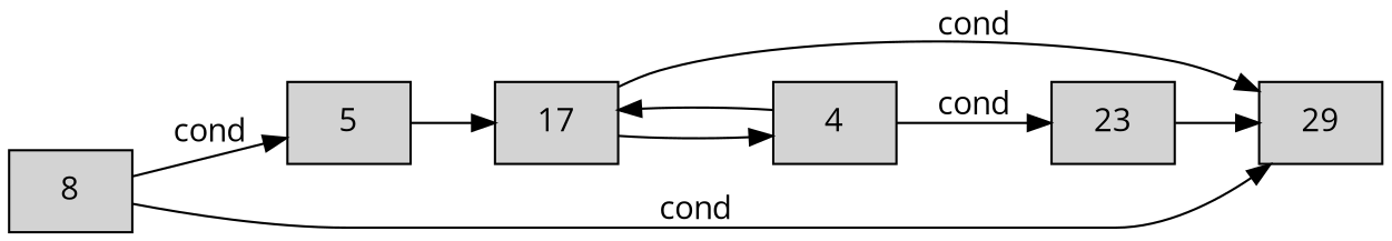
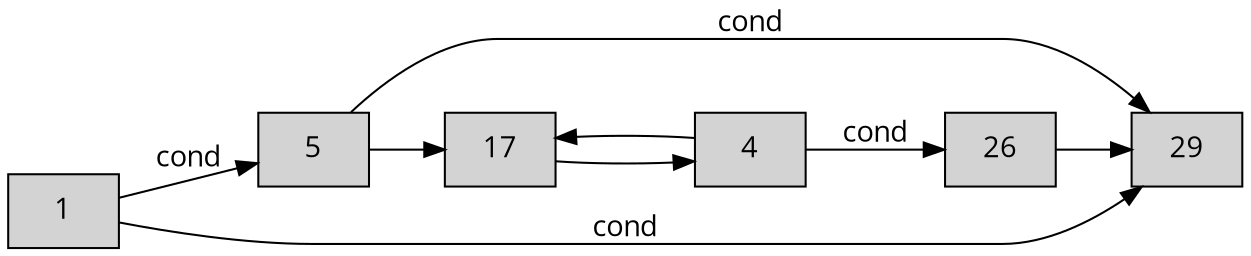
  digraph {
    fontname="Open Sans"
    rankdir=LR
    node [fontname="Open Sans" shape=box style=filled]
    edge [fontname="Open Sans"]
-   n1 [label=8]
+   n1 [label=1]
    n2 [label=5]
    n3 [label=29]
    n4 [label=17]
    n5 [label=4]
-   n6 [label=23]
+   n6 [label=26]
    n1 -> n2 [label=cond]
    n1 -> n3 [label=cond]
    n2 -> n4
-   n4 -> n3 [label=cond]
+   n2 -> n3 [label=cond]
    n4 -> n5
    n5 -> n4
    n5 -> n6 [label=cond]
    n6 -> n3
  }
